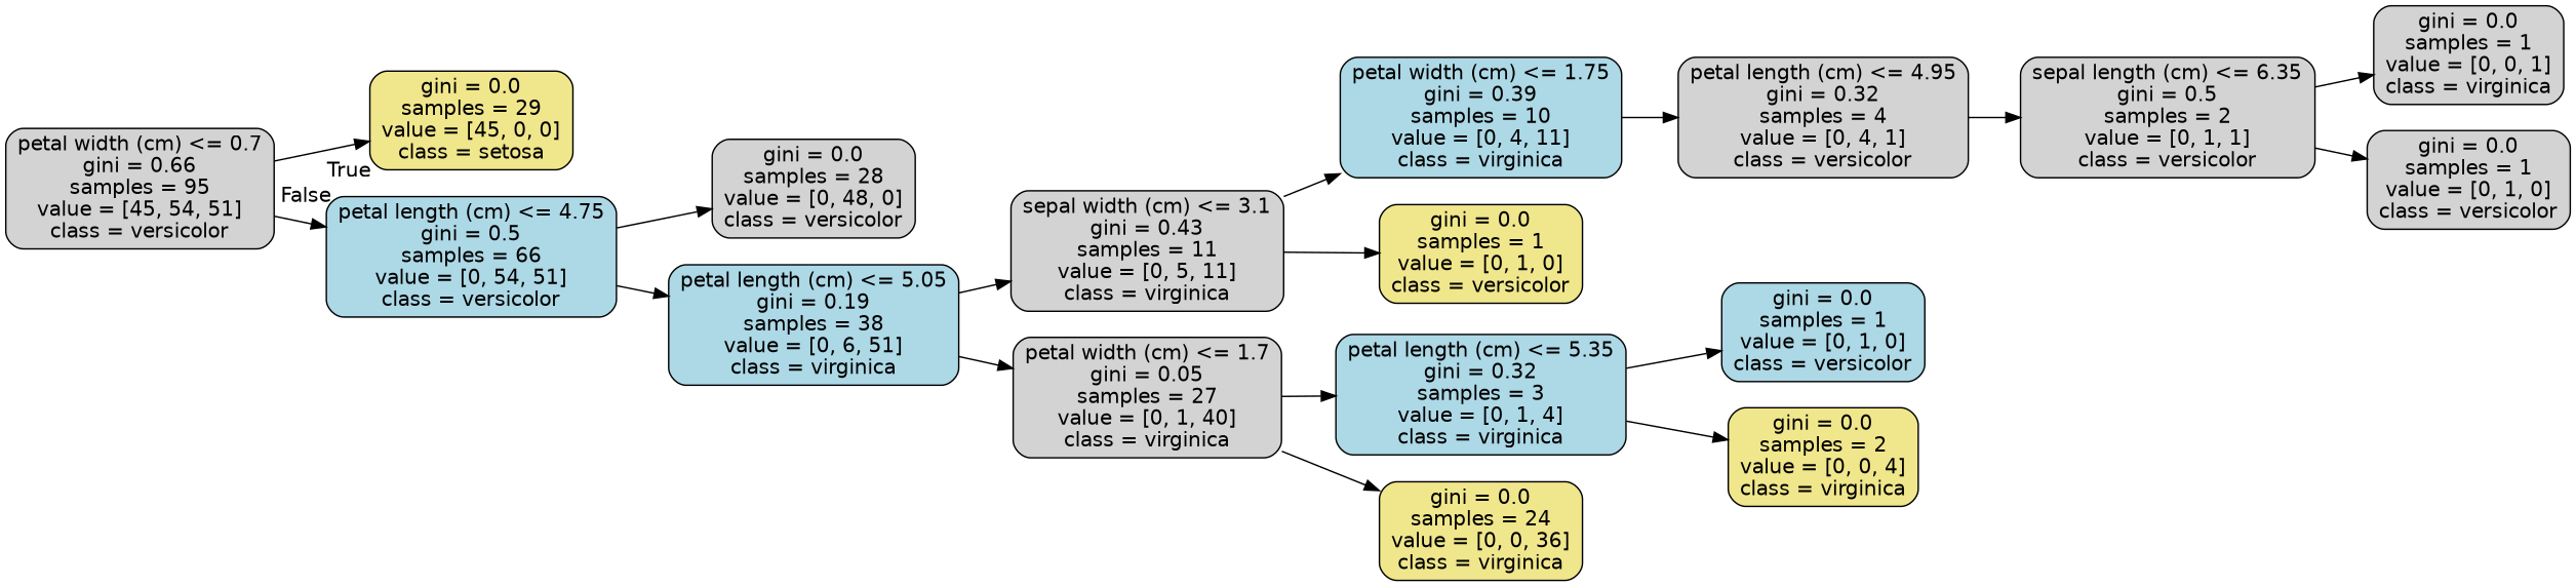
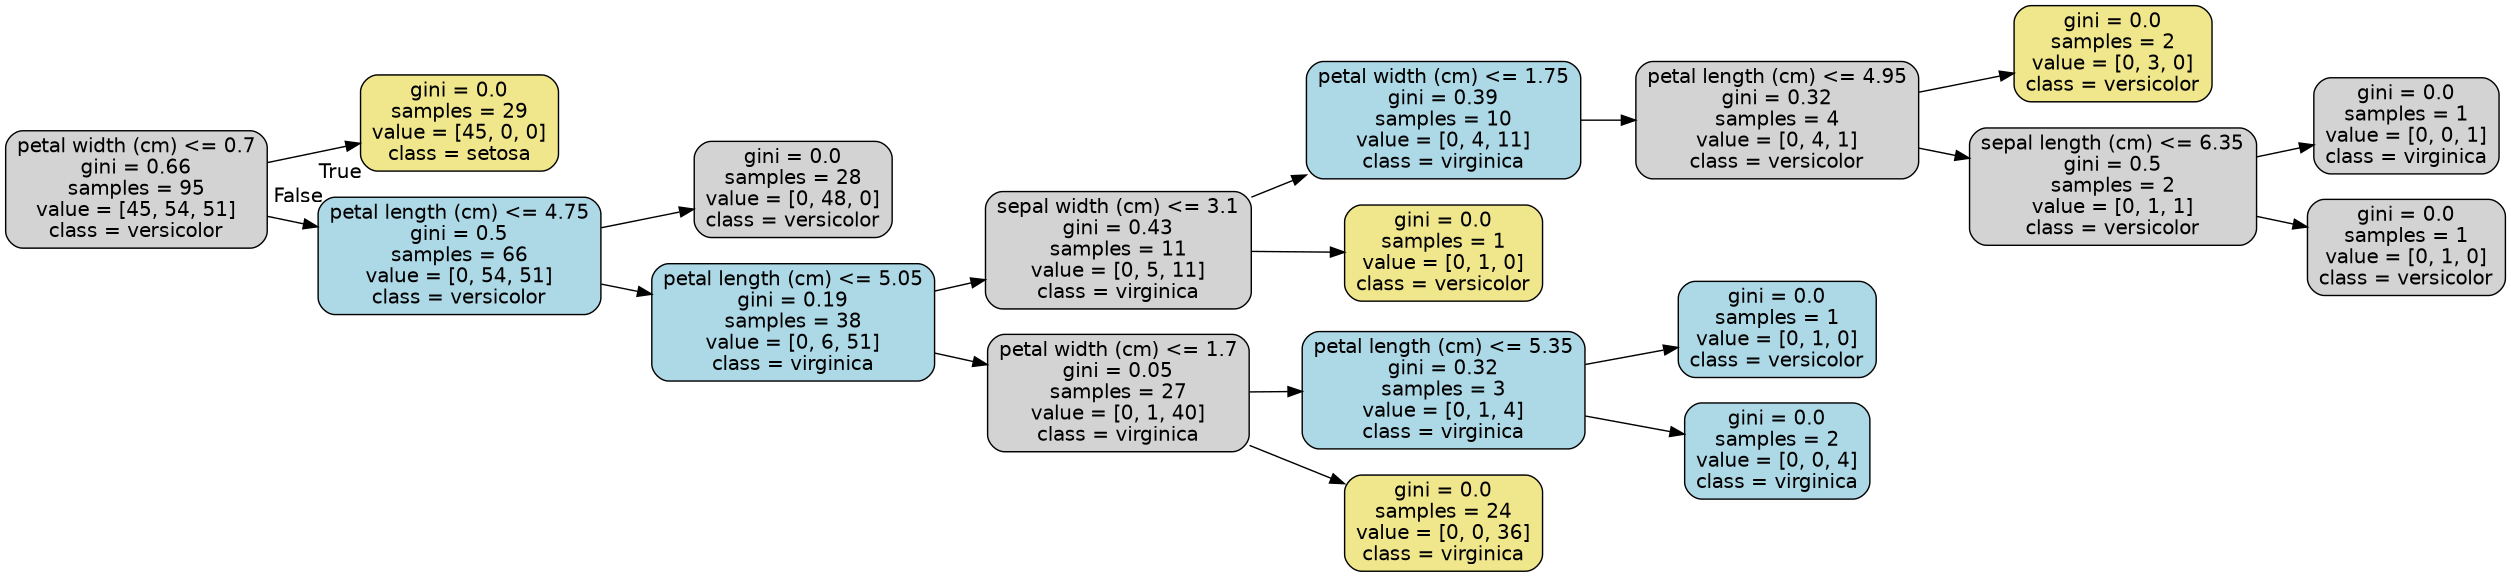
  digraph {
    rankdir=LR
    node [color=black fillcolor=lightgrey fontname=helvetica shape=box style="filled, rounded"]
    edge [fontname=helvetica]
    n1 [label="petal width (cm) <= 0.7\ngini = 0.66\nsamples = 95\nvalue = [45, 54, 51]\nclass = versicolor"]
    n2 [fillcolor=khaki label="gini = 0.0\nsamples = 29\nvalue = [45, 0, 0]\nclass = setosa"]
    n3 [fillcolor=lightblue label="petal length (cm) <= 4.75\ngini = 0.5\nsamples = 66\nvalue = [0, 54, 51]\nclass = versicolor"]
    n4 [label="gini = 0.0\nsamples = 28\nvalue = [0, 48, 0]\nclass = versicolor"]
    n5 [fillcolor=lightblue label="petal length (cm) <= 5.05\ngini = 0.19\nsamples = 38\nvalue = [0, 6, 51]\nclass = virginica"]
    n6 [label="sepal width (cm) <= 3.1\ngini = 0.43\nsamples = 11\nvalue = [0, 5, 11]\nclass = virginica"]
    n7 [label="petal width (cm) <= 1.7\ngini = 0.05\nsamples = 27\nvalue = [0, 1, 40]\nclass = virginica"]
    n8 [fillcolor=lightblue label="petal width (cm) <= 1.75\ngini = 0.39\nsamples = 10\nvalue = [0, 4, 11]\nclass = virginica"]
    n9 [fillcolor=khaki label="gini = 0.0\nsamples = 1\nvalue = [0, 1, 0]\nclass = versicolor"]
    n10 [fillcolor=lightblue label="petal length (cm) <= 5.35\ngini = 0.32\nsamples = 3\nvalue = [0, 1, 4]\nclass = virginica"]
    n11 [fillcolor=khaki label="gini = 0.0\nsamples = 24\nvalue = [0, 0, 36]\nclass = virginica"]
    n12 [label="petal length (cm) <= 4.95\ngini = 0.32\nsamples = 4\nvalue = [0, 4, 1]\nclass = versicolor"]
+   n13 [fillcolor=khaki label="gini = 0.0\nsamples = 2\nvalue = [0, 3, 0]\nclass = versicolor"]
    n14 [label="sepal length (cm) <= 6.35\ngini = 0.5\nsamples = 2\nvalue = [0, 1, 1]\nclass = versicolor"]
    n15 [label="gini = 0.0\nsamples = 1\nvalue = [0, 0, 1]\nclass = virginica"]
    n16 [label="gini = 0.0\nsamples = 1\nvalue = [0, 1, 0]\nclass = versicolor"]
    n17 [fillcolor=lightblue label="gini = 0.0\nsamples = 1\nvalue = [0, 1, 0]\nclass = versicolor"]
-   n18 [fillcolor=khaki label="gini = 0.0\nsamples = 2\nvalue = [0, 0, 4]\nclass = virginica"]
+   n18 [fillcolor=lightblue label="gini = 0.0\nsamples = 2\nvalue = [0, 0, 4]\nclass = virginica"]
    n1 -> n2 [headlabel=True labelangle=45 labeldistance=2.5]
    n1 -> n3 [headlabel=False labelangle=-45 labeldistance=2.5]
    n3 -> n4
    n3 -> n5
    n5 -> n6
    n5 -> n7
    n6 -> n8
    n6 -> n9
    n7 -> n10
    n7 -> n11
    n8 -> n12
    n10 -> n17
    n10 -> n18
+   n12 -> n13
    n12 -> n14
    n14 -> n15
    n14 -> n16
  }
